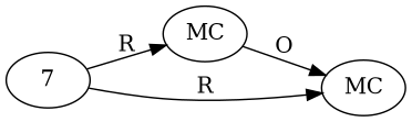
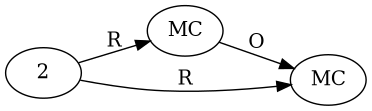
  digraph {
    rankdir=LR
    node [t=Number]
    n1 [l=198 label=MC s="intValue()"]
    n2 [l=199 label=MC s="longValue()"]
-   2 [n=mutNum t=MutableInt label=7]
+   2 [n=mutNum t=MutableInt]
    n1 -> n2 [label=O]
    2 -> n1 [label=R]
    2 -> n2 [label=R]
  }
